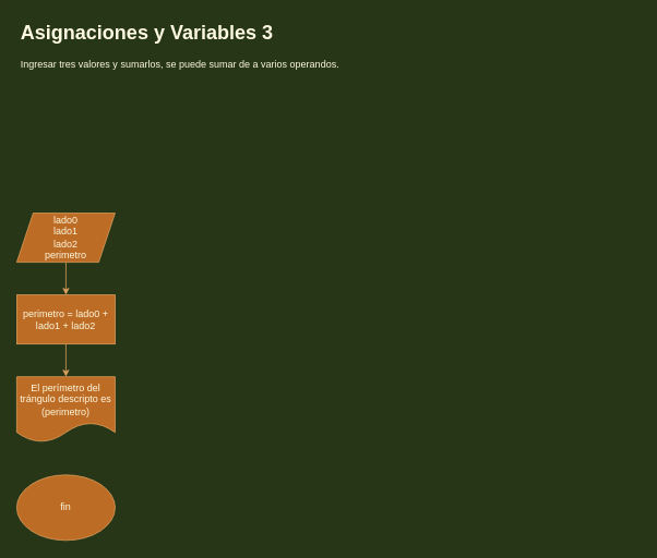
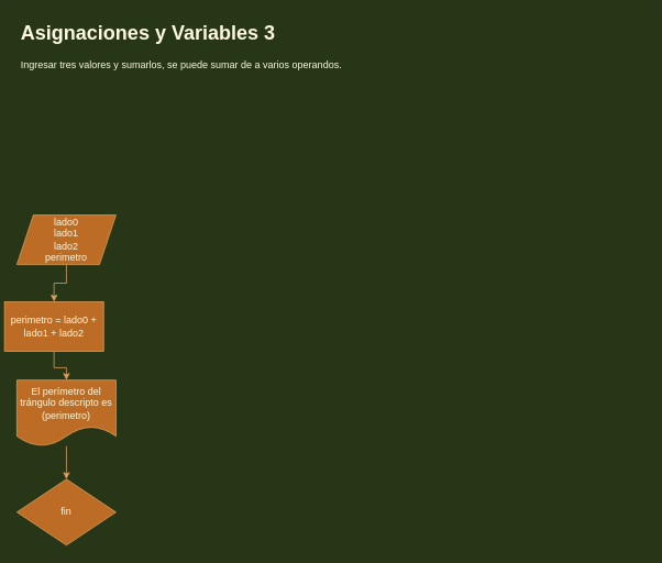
  <mxCell id="0" />
  <mxCell id="1" parent="0" />
  <mxCell id="2" value="&lt;h1&gt;Asignaciones y Variables 3&lt;/h1&gt;&lt;p&gt;Ingresar tres valores y sumarlos, se puede sumar de a varios operandos.&lt;/p&gt;" style="text;html=1;strokeColor=none;fillColor=none;spacing=5;spacingTop=-20;whiteSpace=wrap;overflow=hidden;rounded=0;fontColor=#FEFAE0;" vertex="1" parent="1"><mxGeometry x="20" y="20" width="760" height="120" as="geometry" /></mxCell>
  <mxCell id="3" value="" style="edgeStyle=orthogonalEdgeStyle;rounded=0;orthogonalLoop=1;jettySize=auto;html=1;labelBackgroundColor=#283618;strokeColor=#DDA15E;fontColor=#FEFAE0;" edge="1" parent="1" source="4" target="6"><mxGeometry relative="1" as="geometry" /></mxCell>
  <mxCell id="4" value="lado0&lt;br&gt;lado1&lt;br&gt;lado2&lt;br&gt;perimetro" style="shape=parallelogram;perimeter=parallelogramPerimeter;whiteSpace=wrap;html=1;fixedSize=1;fillColor=#BC6C25;strokeColor=#DDA15E;fontColor=#FEFAE0;" vertex="1" parent="1"><mxGeometry x="20" y="260" width="120" height="60" as="geometry" /></mxCell>
  <mxCell id="5" value="" style="edgeStyle=orthogonalEdgeStyle;rounded=0;orthogonalLoop=1;jettySize=auto;html=1;labelBackgroundColor=#283618;strokeColor=#DDA15E;fontColor=#FEFAE0;" edge="1" parent="1" source="6" target="8"><mxGeometry relative="1" as="geometry" /></mxCell>
- <mxCell id="6" value="perimetro = lado0 + lado1 + lado2" style="whiteSpace=wrap;html=1;fillColor=#BC6C25;strokeColor=#DDA15E;fontColor=#FEFAE0;" vertex="1" parent="1"><mxGeometry x="20" y="360" width="120" height="60" as="geometry" /></mxCell>
+ <mxCell id="6" value="perimetro = lado0 + lado1 + lado2" style="whiteSpace=wrap;html=1;fillColor=#BC6C25;strokeColor=#DDA15E;fontColor=#FEFAE0;" vertex="1" parent="1"><mxGeometry x="5" y="365" width="120" height="60" as="geometry" /></mxCell>
+ <mxCell id="7" value="" style="edgeStyle=orthogonalEdgeStyle;rounded=0;orthogonalLoop=1;jettySize=auto;html=1;labelBackgroundColor=#283618;strokeColor=#DDA15E;fontColor=#FEFAE0;" edge="1" parent="1" source="8" target="9"><mxGeometry relative="1" as="geometry" /></mxCell>
  <mxCell id="8" value="El perímetro del trángulo descripto es (perimetro)" style="shape=document;whiteSpace=wrap;html=1;boundedLbl=1;fillColor=#BC6C25;strokeColor=#DDA15E;fontColor=#FEFAE0;" vertex="1" parent="1"><mxGeometry x="20" y="460" width="120" height="80" as="geometry" /></mxCell>
- <mxCell id="9" value="fin" style="ellipse;whiteSpace=wrap;html=1;fillColor=#BC6C25;strokeColor=#DDA15E;fontColor=#FEFAE0;" vertex="1" parent="1"><mxGeometry x="20" y="580" width="120" height="80" as="geometry" /></mxCell>
+ <mxCell id="9" value="fin" style="rhombus;whiteSpace=wrap;html=1;fillColor=#BC6C25;strokeColor=#DDA15E;fontColor=#FEFAE0;" vertex="1" parent="1"><mxGeometry x="20" y="580" width="120" height="80" as="geometry" /></mxCell>
